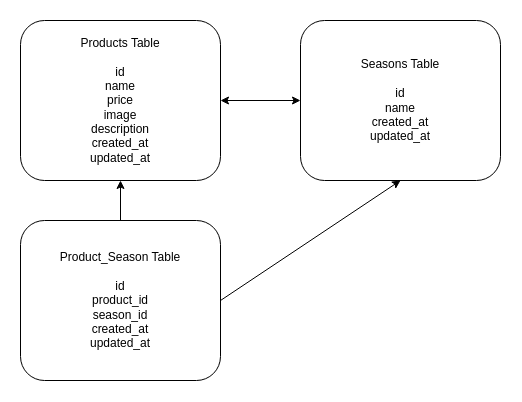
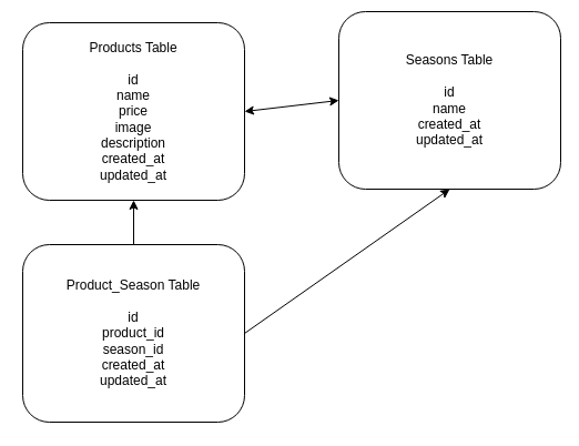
  <mxCell id="0" />
  <mxCell id="1" parent="0" />
  <mxCell id="2" value="Products Table&lt;div&gt;&lt;br&gt;&lt;div&gt;id&lt;/div&gt;&lt;div&gt;name&lt;/div&gt;&lt;div&gt;price&lt;/div&gt;&lt;div&gt;image&lt;/div&gt;&lt;div&gt;description&lt;/div&gt;&lt;div&gt;created_at&lt;/div&gt;&lt;div&gt;updated_at&lt;/div&gt;&lt;/div&gt;" style="rounded=1;whiteSpace=wrap;html=1;" vertex="1" parent="1"><mxGeometry x="20" y="20" width="200" height="160" as="geometry" /></mxCell>
- <mxCell id="3" value="Seasons Table&lt;div&gt;&lt;br&gt;&lt;div&gt;id&lt;/div&gt;&lt;div&gt;name&lt;/div&gt;&lt;div&gt;created_at&lt;/div&gt;&lt;div&gt;updated_at&lt;/div&gt;&lt;/div&gt;" style="rounded=1;whiteSpace=wrap;html=1;" vertex="1" parent="1"><mxGeometry x="300" y="20" width="200" height="160" as="geometry" /></mxCell>
+ <mxCell id="3" value="Seasons Table&lt;div&gt;&lt;br&gt;&lt;div&gt;id&lt;/div&gt;&lt;div&gt;name&lt;/div&gt;&lt;div&gt;created_at&lt;/div&gt;&lt;div&gt;updated_at&lt;/div&gt;&lt;/div&gt;" style="rounded=1;whiteSpace=wrap;html=1;" vertex="1" parent="1"><mxGeometry x="305" y="10" width="200" height="160" as="geometry" /></mxCell>
  <mxCell id="4" value="Product_Season Table&lt;div&gt;&lt;br&gt;&lt;div&gt;id&lt;/div&gt;&lt;div&gt;product_id&lt;/div&gt;&lt;div&gt;season_id&lt;/div&gt;&lt;div&gt;created_at&lt;/div&gt;&lt;div&gt;updated_at&lt;/div&gt;&lt;/div&gt;" style="rounded=1;whiteSpace=wrap;html=1;" vertex="1" parent="1"><mxGeometry x="20" y="220" width="200" height="160" as="geometry" /></mxCell>
  <mxCell id="5" value="" style="endArrow=classic;startArrow=classic;html=1;rounded=0;exitX=1;exitY=0.5;exitDx=0;exitDy=0;entryX=0;entryY=0.5;entryDx=0;entryDy=0;" edge="1" parent="1" source="2" target="3"><mxGeometry width="50" height="50" relative="1" as="geometry"><mxPoint x="290" y="210" as="sourcePoint" /><mxPoint x="340" y="160" as="targetPoint" /></mxGeometry></mxCell>
  <mxCell id="6" value="" style="endArrow=classic;html=1;rounded=0;entryX=0.5;entryY=1;entryDx=0;entryDy=0;" edge="1" parent="1" source="4" target="2"><mxGeometry width="50" height="50" relative="1" as="geometry"><mxPoint x="290" y="210" as="sourcePoint" /><mxPoint x="340" y="160" as="targetPoint" /></mxGeometry></mxCell>
  <mxCell id="7" value="" style="endArrow=classic;html=1;rounded=0;exitX=1;exitY=0.5;exitDx=0;exitDy=0;entryX=0.5;entryY=1;entryDx=0;entryDy=0;" edge="1" parent="1" source="4" target="3"><mxGeometry width="50" height="50" relative="1" as="geometry"><mxPoint x="290" y="210" as="sourcePoint" /><mxPoint x="420" y="320" as="targetPoint" /></mxGeometry></mxCell>
